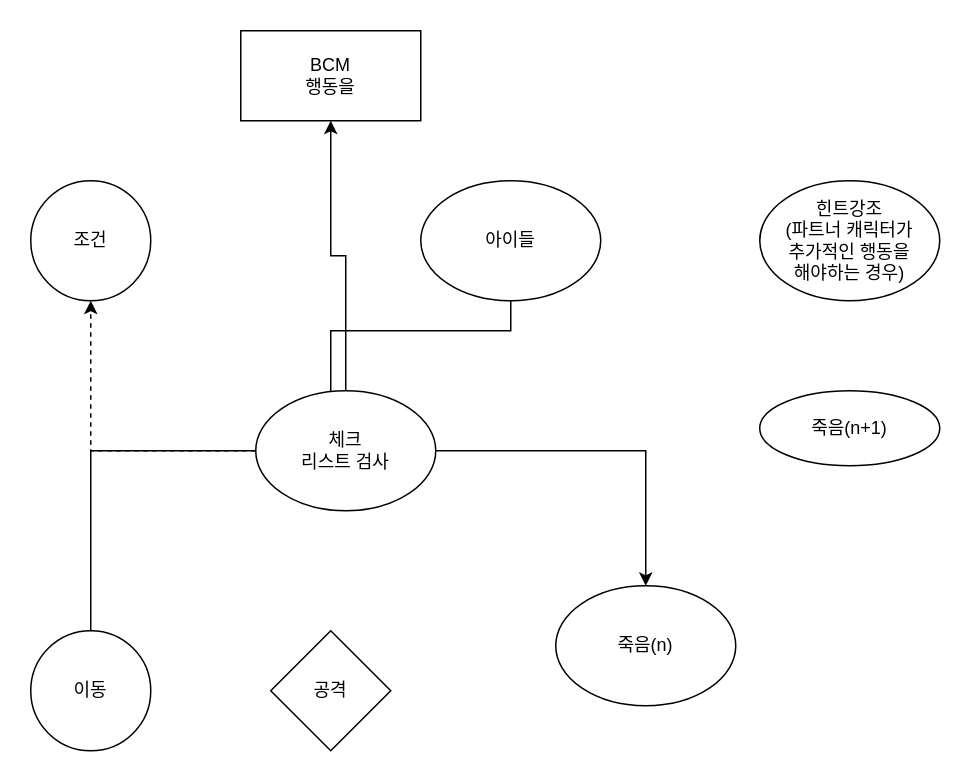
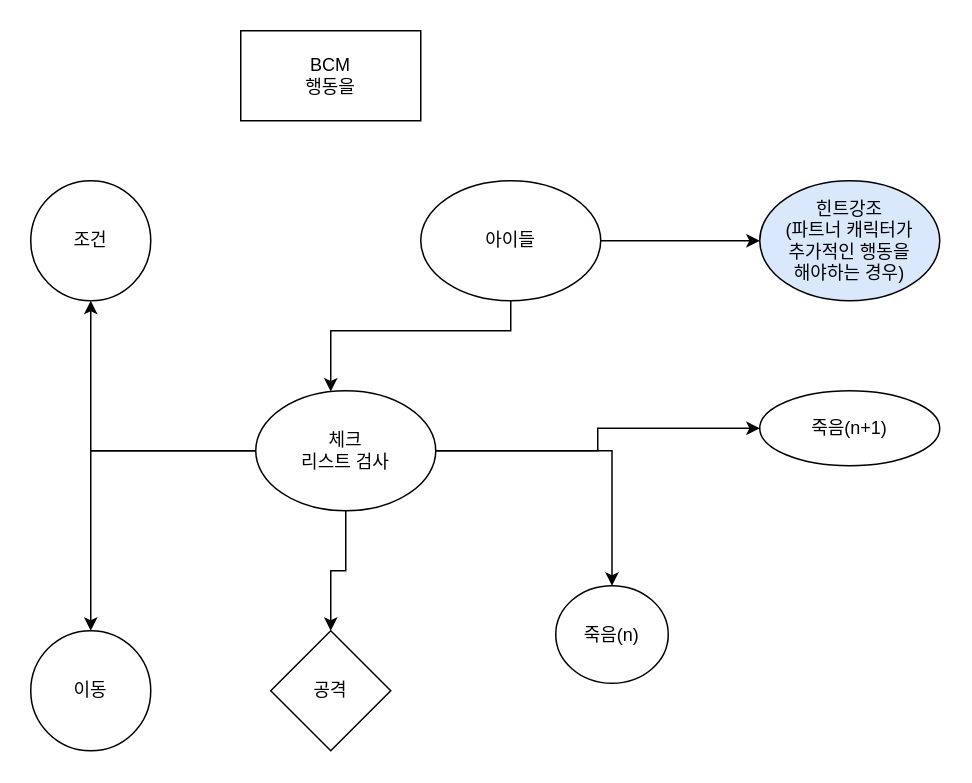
  <mxCell id="0" />
  <mxCell id="1" parent="0" />
- <mxCell id="3" style="edgeStyle=orthogonalEdgeStyle;rounded=0;orthogonalLoop=1;jettySize=auto;html=1;endArrow=none;" edge="1" parent="1" source="4" target="10"><mxGeometry relative="1" as="geometry"><Array as="points"><mxPoint x="340" y="220" /><mxPoint x="220" y="220" /></Array></mxGeometry></mxCell>
+ <mxCell id="2" style="edgeStyle=orthogonalEdgeStyle;rounded=0;orthogonalLoop=1;jettySize=auto;html=1;" edge="1" parent="1" source="4" target="15"><mxGeometry relative="1" as="geometry" /></mxCell>
+ <mxCell id="3" style="edgeStyle=orthogonalEdgeStyle;rounded=0;orthogonalLoop=1;jettySize=auto;html=1;" edge="1" parent="1" source="4" target="10"><mxGeometry relative="1" as="geometry"><Array as="points"><mxPoint x="340" y="220" /><mxPoint x="220" y="220" /></Array></mxGeometry></mxCell>
  <mxCell id="4" value="아이들" style="ellipse;whiteSpace=wrap;html=1;" vertex="1" parent="1"><mxGeometry x="280" y="120" width="120" height="80" as="geometry" /></mxCell>
+ <mxCell id="5" style="edgeStyle=orthogonalEdgeStyle;rounded=0;orthogonalLoop=1;jettySize=auto;html=1;" edge="1" parent="1" source="10" target="12"><mxGeometry relative="1" as="geometry" /></mxCell>
  <mxCell id="6" style="edgeStyle=orthogonalEdgeStyle;rounded=0;orthogonalLoop=1;jettySize=auto;html=1;" edge="1" parent="1" source="10" target="11"><mxGeometry relative="1" as="geometry" /></mxCell>
- <mxCell id="7" style="edgeStyle=orthogonalEdgeStyle;rounded=0;orthogonalLoop=1;jettySize=auto;html=1;dashed=1;" edge="1" parent="1" source="10" target="16"><mxGeometry relative="1" as="geometry" /></mxCell>
- <mxCell id="8" style="edgeStyle=orthogonalEdgeStyle;rounded=0;orthogonalLoop=1;jettySize=auto;html=1;endArrow=none;" edge="1" parent="1" source="10" target="13"><mxGeometry relative="1" as="geometry" /></mxCell>
- <mxCell id="9" style="edgeStyle=orthogonalEdgeStyle;rounded=0;orthogonalLoop=1;jettySize=auto;html=1;" edge="1" parent="1" source="10" target="17"><mxGeometry relative="1" as="geometry" /></mxCell>
+ <mxCell id="7" style="edgeStyle=orthogonalEdgeStyle;rounded=0;orthogonalLoop=1;jettySize=auto;html=1;" edge="1" parent="1" source="10" target="16"><mxGeometry relative="1" as="geometry" /></mxCell>
+ <mxCell id="8" style="edgeStyle=orthogonalEdgeStyle;rounded=0;orthogonalLoop=1;jettySize=auto;html=1;" edge="1" parent="1" source="10" target="13"><mxGeometry relative="1" as="geometry" /></mxCell>
+ <mxCell id="9" style="edgeStyle=orthogonalEdgeStyle;rounded=0;orthogonalLoop=1;jettySize=auto;html=1;" edge="1" parent="1" source="10" target="14"><mxGeometry relative="1" as="geometry" /></mxCell>
  <mxCell id="10" value="체크&lt;div&gt;리스트 검사&lt;/div&gt;" style="ellipse;whiteSpace=wrap;html=1;" vertex="1" parent="1"><mxGeometry x="170" y="260" width="120" height="80" as="geometry" /></mxCell>
- <mxCell id="11" value="죽음(n)" style="ellipse;whiteSpace=wrap;html=1;" vertex="1" parent="1"><mxGeometry x="370" y="390" width="120" height="80" as="geometry" /></mxCell>
+ <mxCell id="11" value="죽음(n)" style="ellipse;whiteSpace=wrap;html=1;" vertex="1" parent="1"><mxGeometry x="370" y="390" width="75" height="65" as="geometry" /></mxCell>
  <mxCell id="12" value="죽음(n+1)" style="ellipse;whiteSpace=wrap;html=1;" vertex="1" parent="1"><mxGeometry x="506" y="260" width="120" height="50" as="geometry" /></mxCell>
  <mxCell id="13" value="이동" style="ellipse;whiteSpace=wrap;html=1;aspect=fixed;" vertex="1" parent="1"><mxGeometry x="20" y="420" width="80" height="80" as="geometry" /></mxCell>
  <mxCell id="14" value="공격" style="rhombus;whiteSpace=wrap;html=1;aspect=fixed;" vertex="1" parent="1"><mxGeometry x="180" y="420" width="80" height="80" as="geometry" /></mxCell>
- <mxCell id="15" value="힌트강조&lt;div&gt;(파트너 캐릭터가&lt;/div&gt;&lt;div&gt;추가적인 행동을&lt;/div&gt;&lt;div&gt;해야하는 경우)&lt;/div&gt;" style="ellipse;whiteSpace=wrap;html=1;" vertex="1" parent="1"><mxGeometry x="506" y="120" width="120" height="80" as="geometry" /></mxCell>
+ <mxCell id="15" value="힌트강조&lt;div&gt;(파트너 캐릭터가&lt;/div&gt;&lt;div&gt;추가적인 행동을&lt;/div&gt;&lt;div&gt;해야하는 경우)&lt;/div&gt;" style="ellipse;whiteSpace=wrap;html=1;fillColor=#dae8fc;" vertex="1" parent="1"><mxGeometry x="506" y="120" width="120" height="80" as="geometry" /></mxCell>
  <mxCell id="16" value="조건" style="ellipse;whiteSpace=wrap;html=1;aspect=fixed;" vertex="1" parent="1"><mxGeometry x="20" y="120" width="80" height="80" as="geometry" /></mxCell>
  <mxCell id="17" value="BCM&lt;div&gt;행동을&lt;/div&gt;" style="rounded=0;whiteSpace=wrap;html=1;" vertex="1" parent="1"><mxGeometry x="160" y="20" width="120" height="60" as="geometry" /></mxCell>
